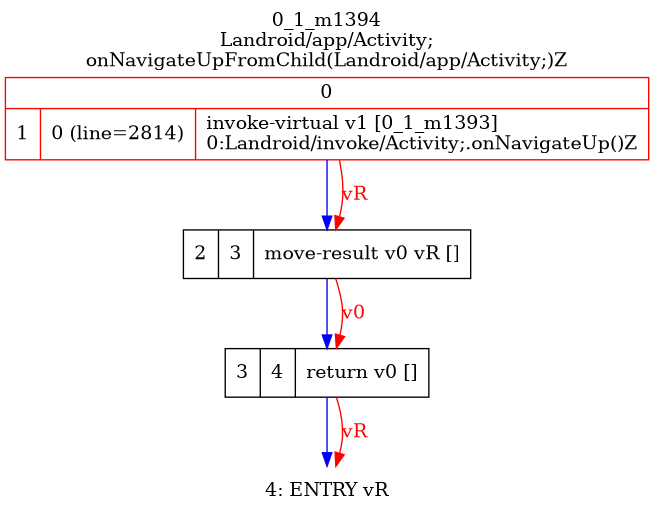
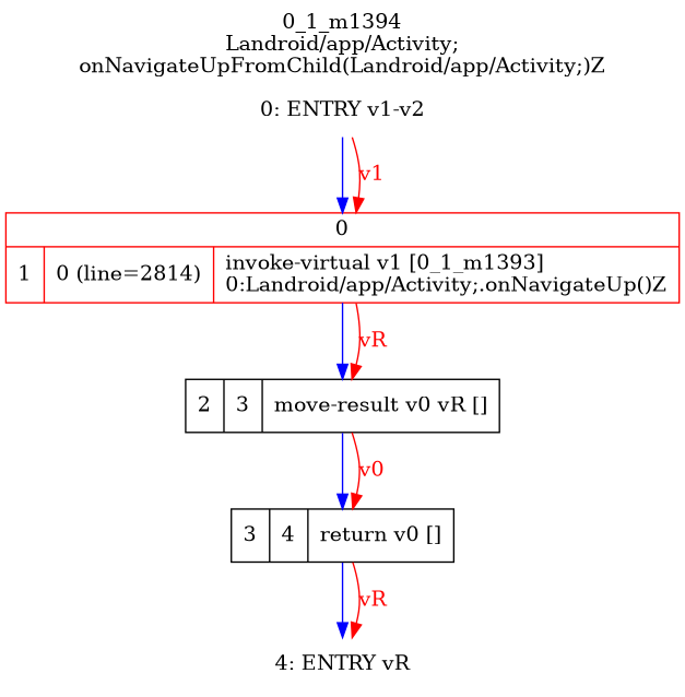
  digraph {
    label="0_1_m1394\nLandroid/app/Activity;\nonNavigateUpFromChild(Landroid/app/Activity;)Z"
    labelloc=t
    rankdir=UD
    node [shape=record]
    edge [color=blue fontcolor=blue]
-   n2 [color=red label="{0|{1|0 (line=2814)|invoke-virtual v1 [0_1_m1393]\l0:Landroid/invoke/Activity;.onNavigateUp()Z\l}}"]
+   n1 [label="0: ENTRY v1-v2" shape=plaintext]
+   n2 [color=red label="{0|{1|0 (line=2814)|invoke-virtual v1 [0_1_m1393]\l0:Landroid/app/Activity;.onNavigateUp()Z\l}}"]
    n3 [label="2|3|move-result v0 vR []\l"]
    n4 [label="3|4|return v0 []\l"]
    n5 [label="4: ENTRY vR" shape=plaintext]
+   n1 -> n2 [weight=100]
+   n1 -> n2 [color=red fontcolor=red label=v1]
    n2 -> n3 [weight=100]
    n2 -> n3 [color=red fontcolor=red label=vR]
    n3 -> n4 [weight=100]
    n3 -> n4 [color=red fontcolor=red label=v0]
    n4 -> n5 [weight=100]
    n4 -> n5 [color=red fontcolor=red label=vR]
  }
